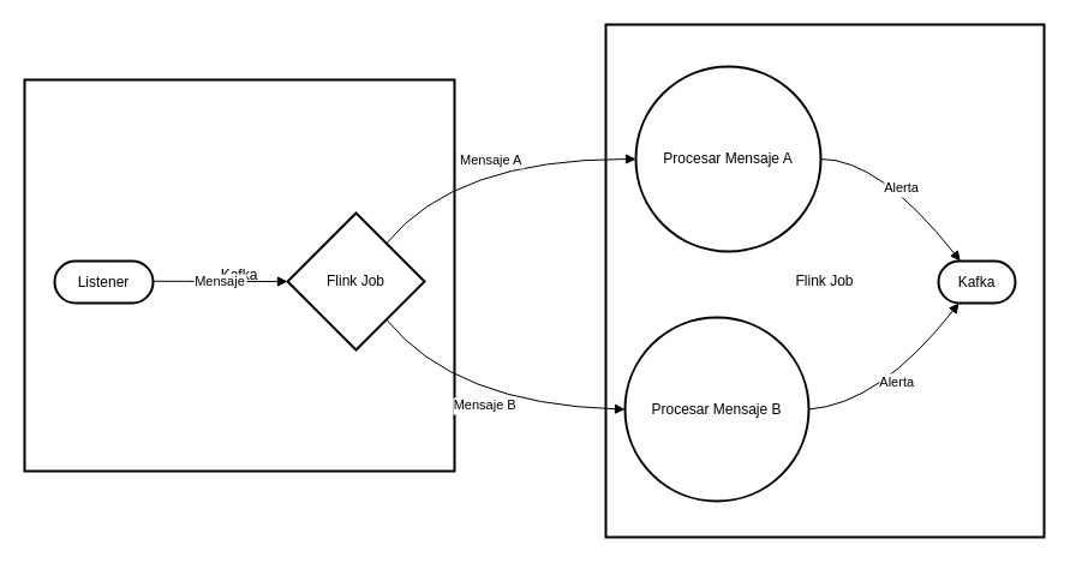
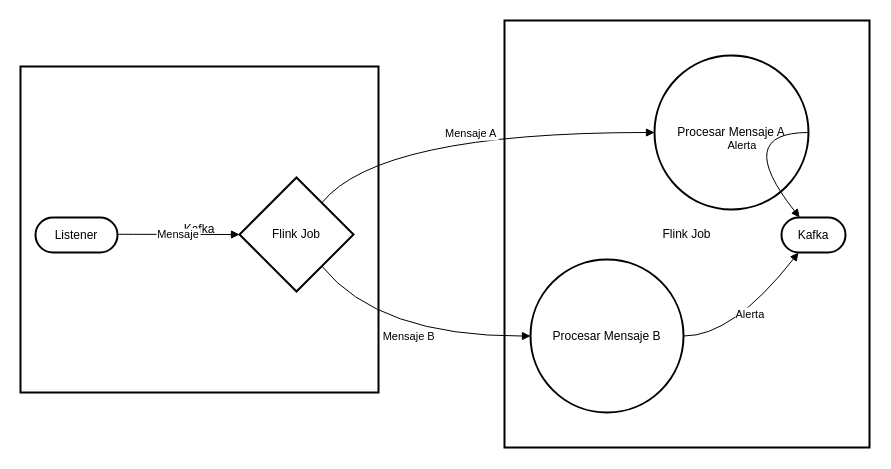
  <mxCell id="0" />
  <mxCell id="1" parent="0" />
  <mxCell id="2" value="Flink Job" style="whiteSpace=wrap;strokeWidth=2;" vertex="1" parent="1"><mxGeometry x="504" y="20" width="365" height="427" as="geometry" /></mxCell>
  <mxCell id="3" value="Kafka" style="whiteSpace=wrap;strokeWidth=2;" vertex="1" parent="1"><mxGeometry x="20" y="66" width="358" height="326" as="geometry" /></mxCell>
- <mxCell id="4" value="Listener" style="rounded=1;whiteSpace=wrap;arcSize=50;strokeWidth=2;" vertex="1" parent="1"><mxGeometry x="45" y="217" width="82" height="35" as="geometry" /></mxCell>
+ <mxCell id="4" value="Listener" style="rounded=1;whiteSpace=wrap;arcSize=50;strokeWidth=2;" vertex="1" parent="1"><mxGeometry x="35" y="217" width="82" height="35" as="geometry" /></mxCell>
  <mxCell id="5" value="Flink Job" style="rhombus;strokeWidth=2;whiteSpace=wrap;" vertex="1" parent="1"><mxGeometry x="239" y="177" width="114" height="114" as="geometry" /></mxCell>
- <mxCell id="6" value="Procesar Mensaje A" style="ellipse;aspect=fixed;strokeWidth=2;whiteSpace=wrap;" vertex="1" parent="1"><mxGeometry x="529" y="55" width="154" height="154" as="geometry" /></mxCell>
- <mxCell id="7" value="Procesar Mensaje B" style="ellipse;aspect=fixed;strokeWidth=2;whiteSpace=wrap;" vertex="1" parent="1"><mxGeometry x="520" y="264" width="153" height="153" as="geometry" /></mxCell>
+ <mxCell id="6" value="Procesar Mensaje A" style="ellipse;aspect=fixed;strokeWidth=2;whiteSpace=wrap;" vertex="1" parent="1"><mxGeometry x="654" y="55" width="154" height="154" as="geometry" /></mxCell>
+ <mxCell id="7" value="Procesar Mensaje B" style="ellipse;aspect=fixed;strokeWidth=2;whiteSpace=wrap;" vertex="1" parent="1"><mxGeometry x="530" y="259" width="153" height="153" as="geometry" /></mxCell>
  <mxCell id="8" value="Kafka" style="rounded=1;whiteSpace=wrap;arcSize=50;strokeWidth=2;" vertex="1" parent="1"><mxGeometry x="781" y="217" width="64" height="35" as="geometry" /></mxCell>
  <mxCell id="9" value="Mensaje" style="curved=1;startArrow=none;endArrow=block;exitX=0.99;exitY=0.48;entryX=0;entryY=0.5;" edge="1" parent="1" source="4" target="5"><mxGeometry relative="1" as="geometry"><Array as="points" /></mxGeometry></mxCell>
  <mxCell id="10" value="Mensaje A" style="curved=1;startArrow=none;endArrow=block;exitX=0.9;exitY=0;entryX=0;entryY=0.5;" edge="1" parent="1" source="5" target="6"><mxGeometry relative="1" as="geometry"><Array as="points"><mxPoint x="378" y="132" /></Array></mxGeometry></mxCell>
  <mxCell id="11" value="Mensaje B" style="curved=1;startArrow=none;endArrow=block;exitX=0.9;exitY=1;entryX=0;entryY=0.5;" edge="1" parent="1" source="5" target="7"><mxGeometry relative="1" as="geometry"><Array as="points"><mxPoint x="378" y="336" /></Array></mxGeometry></mxCell>
  <mxCell id="12" value="Alerta" style="curved=1;startArrow=none;endArrow=block;exitX=1;exitY=0.5;entryX=0.28;entryY=-0.01;" edge="1" parent="1" source="6" target="8"><mxGeometry relative="1" as="geometry"><Array as="points"><mxPoint x="732" y="132" /></Array></mxGeometry></mxCell>
  <mxCell id="13" value="Alerta" style="curved=1;startArrow=none;endArrow=block;exitX=1;exitY=0.5;entryX=0.28;entryY=0.97;" edge="1" parent="1" source="7" target="8"><mxGeometry relative="1" as="geometry"><Array as="points"><mxPoint x="732" y="336" /></Array></mxGeometry></mxCell>
